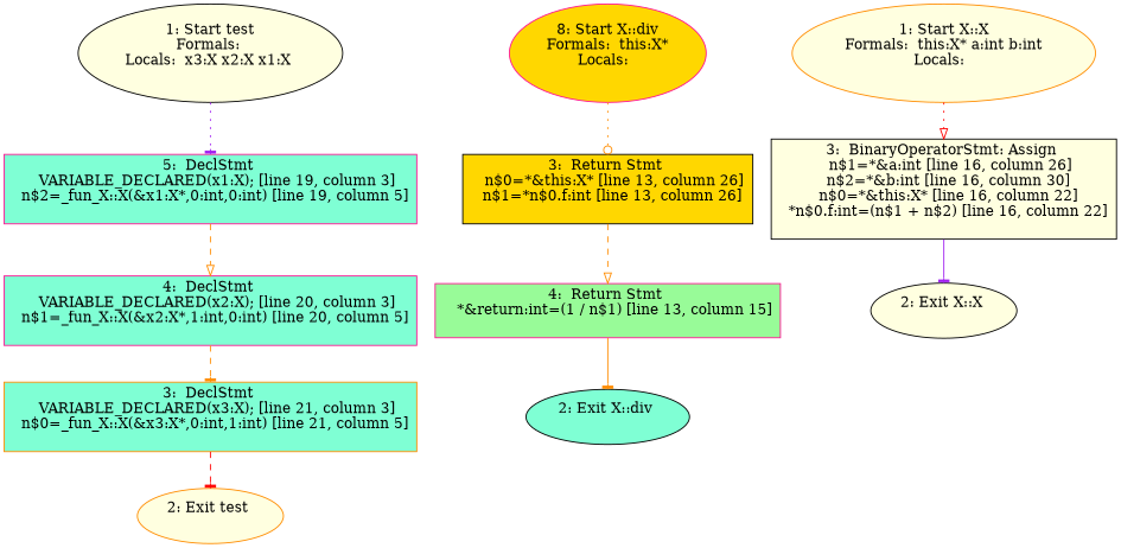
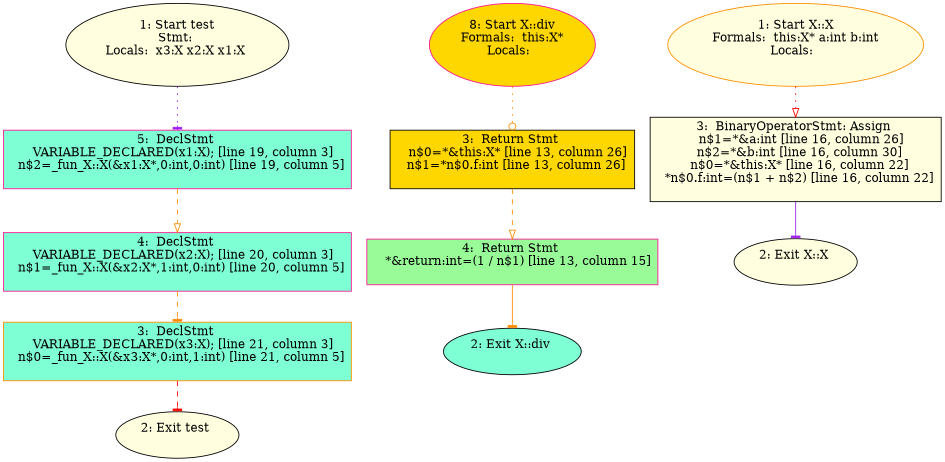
  digraph {
    node [color=black fillcolor=lightyellow style=filled]
    edge [arrowhead=tee color=darkorange style=dashed]
-   n1 [label="1: Start test\nFormals: \nLocals:  x3:X x2:X x1:X \n  "]
+   n1 [label="1: Start test\nStmt: \nLocals:  x3:X x2:X x1:X \n  "]
    n2 [color=deeppink fillcolor=aquamarine label="5:  DeclStmt \n   VARIABLE_DECLARED(x1:X); [line 19, column 3]\n  n$2=_fun_X::X(&x1:X*,0:int,0:int) [line 19, column 5]\n " shape=box]
    n3 [color=deeppink fillcolor=aquamarine label="4:  DeclStmt \n   VARIABLE_DECLARED(x2:X); [line 20, column 3]\n  n$1=_fun_X::X(&x2:X*,1:int,0:int) [line 20, column 5]\n " shape=box]
    n4 [color=darkorange fillcolor=aquamarine label="3:  DeclStmt \n   VARIABLE_DECLARED(x3:X); [line 21, column 3]\n  n$0=_fun_X::X(&x3:X*,0:int,1:int) [line 21, column 5]\n " shape=box]
-   n5 [color=darkorange label="2: Exit test \n  "]
+   n5 [label="2: Exit test \n  "]
    n6 [color=deeppink fillcolor=gold label="8: Start X::div\nFormals:  this:X*\nLocals:  \n  "]
    n7 [fillcolor=gold label="3:  Return Stmt \n   n$0=*&this:X* [line 13, column 26]\n  n$1=*n$0.f:int [line 13, column 26]\n " shape=box]
    n8 [color=deeppink fillcolor=palegreen label="4:  Return Stmt \n   *&return:int=(1 / n$1) [line 13, column 15]\n " shape=box]
    n9 [fillcolor=aquamarine label="2: Exit X::div \n  "]
    n10 [color=darkorange label="1: Start X::X\nFormals:  this:X* a:int b:int\nLocals:  \n  "]
    n11 [label="3:  BinaryOperatorStmt: Assign \n   n$1=*&a:int [line 16, column 26]\n  n$2=*&b:int [line 16, column 30]\n  n$0=*&this:X* [line 16, column 22]\n  *n$0.f:int=(n$1 + n$2) [line 16, column 22]\n " shape=box]
    n12 [label="2: Exit X::X \n  "]
    n1 -> n2 [color=purple style=dotted]
    n2 -> n3 [arrowhead=onormal]
    n3 -> n4
    n4 -> n5 [color=red]
    n6 -> n7 [arrowhead=odot style=dotted]
    n7 -> n8 [arrowhead=onormal]
    n8 -> n9 [style=solid]
    n10 -> n11 [arrowhead=onormal color=red style=dotted]
    n11 -> n12 [color=purple style=solid]
  }
